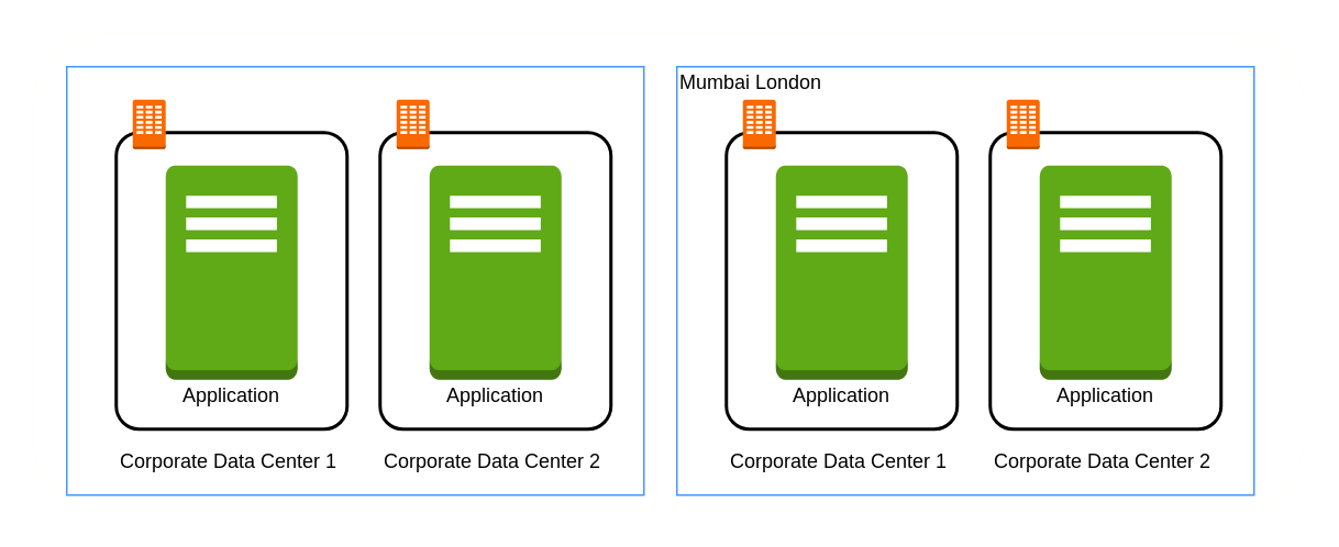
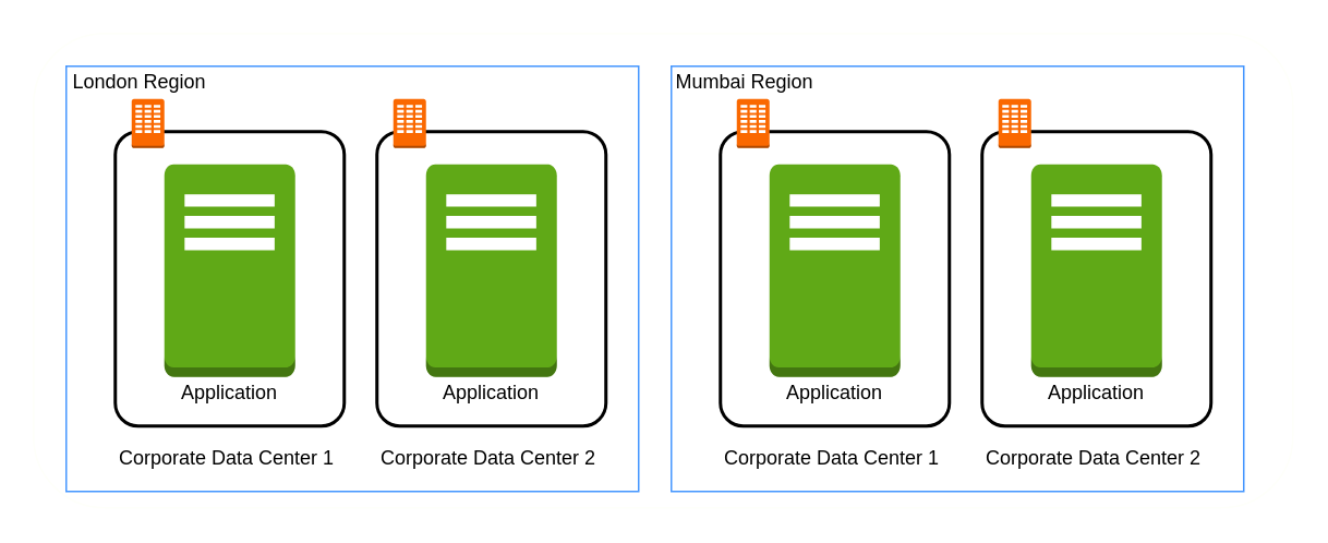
  <mxCell id="0" />
  <mxCell id="1" parent="0" />
  <mxCell id="2" value="" style="rounded=1;whiteSpace=wrap;html=1;strokeColor=#FEFFFA;" vertex="1" parent="1"><mxGeometry x="20" y="20" width="770" height="290" as="geometry" /></mxCell>
  <mxCell id="3" value="" style="rounded=0;whiteSpace=wrap;html=1;strokeColor=#4797FF;" parent="1" vertex="1"><mxGeometry x="40" y="40" width="350" height="260" as="geometry" /></mxCell>
  <mxCell id="4" value="" style="rounded=1;arcSize=10;dashed=0;fillColor=none;gradientColor=none;strokeWidth=2;" parent="1" vertex="1"><mxGeometry x="70" y="80" width="140" height="180" as="geometry" /></mxCell>
  <mxCell id="5" value="" style="dashed=0;html=1;shape=mxgraph.aws3.corporate_data_center;fillColor=#fa6800;dashed=0;strokeColor=#C73500;fontColor=#ffffff;" parent="1" vertex="1"><mxGeometry x="80" y="60" width="20" height="30" as="geometry" /></mxCell>
  <mxCell id="6" value="Corporate Data Center 1&amp;nbsp;" style="text;html=1;strokeColor=none;fillColor=none;align=center;verticalAlign=middle;whiteSpace=wrap;rounded=0;" parent="1" vertex="1"><mxGeometry x="70" y="270" width="140" height="20" as="geometry" /></mxCell>
  <mxCell id="7" value="" style="outlineConnect=0;dashed=0;verticalLabelPosition=bottom;verticalAlign=top;align=center;html=1;shape=mxgraph.aws3.traditional_server;fillColor=#60a917;strokeColor=#2D7600;fontColor=#ffffff;" parent="1" vertex="1"><mxGeometry x="100" y="100" width="80" height="130" as="geometry" /></mxCell>
  <mxCell id="8" value="Application" style="text;html=1;strokeColor=none;fillColor=none;align=center;verticalAlign=middle;whiteSpace=wrap;rounded=0;" parent="1" vertex="1"><mxGeometry x="120" y="230" width="40" height="20" as="geometry" /></mxCell>
+ <mxCell id="9" value="London Region" style="text;html=1;strokeColor=none;fillColor=none;align=center;verticalAlign=middle;whiteSpace=wrap;rounded=0;" parent="1" vertex="1"><mxGeometry x="40" y="40" width="90" height="20" as="geometry" /></mxCell>
  <mxCell id="10" value="" style="rounded=1;arcSize=10;dashed=0;fillColor=none;gradientColor=none;strokeWidth=2;" vertex="1" parent="1"><mxGeometry x="230" y="80" width="140" height="180" as="geometry" /></mxCell>
  <mxCell id="11" value="" style="dashed=0;html=1;shape=mxgraph.aws3.corporate_data_center;fillColor=#fa6800;dashed=0;strokeColor=#C73500;fontColor=#ffffff;" vertex="1" parent="1"><mxGeometry x="240" y="60" width="20" height="30" as="geometry" /></mxCell>
  <mxCell id="12" value="" style="outlineConnect=0;dashed=0;verticalLabelPosition=bottom;verticalAlign=top;align=center;html=1;shape=mxgraph.aws3.traditional_server;fillColor=#60a917;strokeColor=#2D7600;fontColor=#ffffff;" vertex="1" parent="1"><mxGeometry x="260" y="100" width="80" height="130" as="geometry" /></mxCell>
  <mxCell id="13" value="Application" style="text;html=1;strokeColor=none;fillColor=none;align=center;verticalAlign=middle;whiteSpace=wrap;rounded=0;" vertex="1" parent="1"><mxGeometry x="280" y="230" width="40" height="20" as="geometry" /></mxCell>
  <mxCell id="14" value="Corporate Data Center 2&amp;nbsp;" style="text;html=1;strokeColor=none;fillColor=none;align=center;verticalAlign=middle;whiteSpace=wrap;rounded=0;" vertex="1" parent="1"><mxGeometry x="230" y="270" width="140" height="20" as="geometry" /></mxCell>
  <mxCell id="15" value="" style="rounded=0;whiteSpace=wrap;html=1;strokeColor=#4797FF;" vertex="1" parent="1"><mxGeometry x="410" y="40" width="350" height="260" as="geometry" /></mxCell>
  <mxCell id="16" value="" style="rounded=1;arcSize=10;dashed=0;fillColor=none;gradientColor=none;strokeWidth=2;" vertex="1" parent="1"><mxGeometry x="440" y="80" width="140" height="180" as="geometry" /></mxCell>
  <mxCell id="17" value="" style="dashed=0;html=1;shape=mxgraph.aws3.corporate_data_center;fillColor=#fa6800;dashed=0;strokeColor=#C73500;fontColor=#ffffff;" vertex="1" parent="1"><mxGeometry x="450" y="60" width="20" height="30" as="geometry" /></mxCell>
  <mxCell id="18" value="Corporate Data Center 1&amp;nbsp;" style="text;html=1;strokeColor=none;fillColor=none;align=center;verticalAlign=middle;whiteSpace=wrap;rounded=0;" vertex="1" parent="1"><mxGeometry x="440" y="270" width="140" height="20" as="geometry" /></mxCell>
  <mxCell id="19" value="" style="outlineConnect=0;dashed=0;verticalLabelPosition=bottom;verticalAlign=top;align=center;html=1;shape=mxgraph.aws3.traditional_server;fillColor=#60a917;strokeColor=#2D7600;fontColor=#ffffff;" vertex="1" parent="1"><mxGeometry x="470" y="100" width="80" height="130" as="geometry" /></mxCell>
  <mxCell id="20" value="Application" style="text;html=1;strokeColor=none;fillColor=none;align=center;verticalAlign=middle;whiteSpace=wrap;rounded=0;" vertex="1" parent="1"><mxGeometry x="490" y="230" width="40" height="20" as="geometry" /></mxCell>
- <mxCell id="21" value="Mumbai London" style="text;html=1;strokeColor=none;fillColor=none;align=center;verticalAlign=middle;whiteSpace=wrap;rounded=0;" vertex="1" parent="1"><mxGeometry x="410" y="40" width="90" height="20" as="geometry" /></mxCell>
+ <mxCell id="21" value="Mumbai Region" style="text;html=1;strokeColor=none;fillColor=none;align=center;verticalAlign=middle;whiteSpace=wrap;rounded=0;" vertex="1" parent="1"><mxGeometry x="410" y="40" width="90" height="20" as="geometry" /></mxCell>
  <mxCell id="22" value="" style="rounded=1;arcSize=10;dashed=0;fillColor=none;gradientColor=none;strokeWidth=2;" vertex="1" parent="1"><mxGeometry x="600" y="80" width="140" height="180" as="geometry" /></mxCell>
  <mxCell id="23" value="" style="dashed=0;html=1;shape=mxgraph.aws3.corporate_data_center;fillColor=#fa6800;dashed=0;strokeColor=#C73500;fontColor=#ffffff;" vertex="1" parent="1"><mxGeometry x="610" y="60" width="20" height="30" as="geometry" /></mxCell>
  <mxCell id="24" value="" style="outlineConnect=0;dashed=0;verticalLabelPosition=bottom;verticalAlign=top;align=center;html=1;shape=mxgraph.aws3.traditional_server;fillColor=#60a917;strokeColor=#2D7600;fontColor=#ffffff;" vertex="1" parent="1"><mxGeometry x="630" y="100" width="80" height="130" as="geometry" /></mxCell>
  <mxCell id="25" value="Application" style="text;html=1;strokeColor=none;fillColor=none;align=center;verticalAlign=middle;whiteSpace=wrap;rounded=0;" vertex="1" parent="1"><mxGeometry x="650" y="230" width="40" height="20" as="geometry" /></mxCell>
  <mxCell id="26" value="Corporate Data Center 2&amp;nbsp;" style="text;html=1;strokeColor=none;fillColor=none;align=center;verticalAlign=middle;whiteSpace=wrap;rounded=0;" vertex="1" parent="1"><mxGeometry x="600" y="270" width="140" height="20" as="geometry" /></mxCell>
